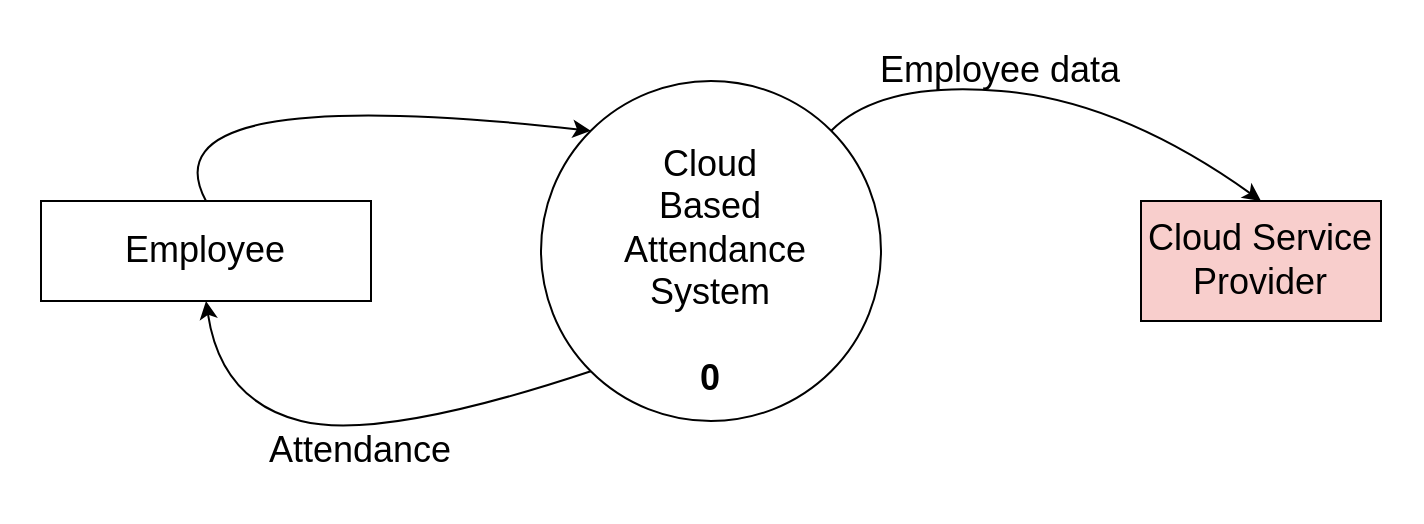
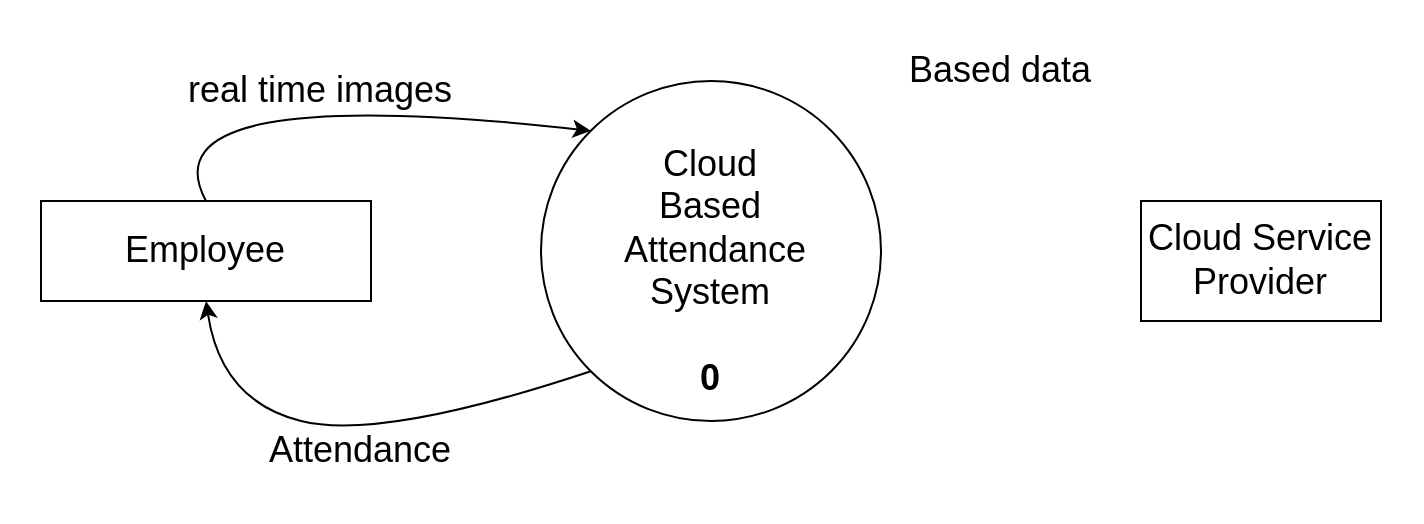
  <mxCell id="0" />
  <mxCell id="1" parent="0" />
  <mxCell id="2" value="&lt;font style=&quot;font-size: 18px;&quot;&gt;&lt;br&gt;Cloud&lt;br&gt;&amp;nbsp;Based&amp;nbsp;&lt;br&gt;&amp;nbsp;Attendance &lt;br&gt;System&lt;br&gt;&lt;br&gt;&lt;b&gt;0&lt;/b&gt;&lt;br&gt;&lt;/font&gt;" style="ellipse;whiteSpace=wrap;html=1;aspect=fixed;" vertex="1" parent="1"><mxGeometry x="270" y="40" width="170" height="170" as="geometry" /></mxCell>
  <mxCell id="3" value="Employee" style="rounded=0;whiteSpace=wrap;html=1;fontSize=18;" vertex="1" parent="1"><mxGeometry x="20" y="100" width="165" height="50" as="geometry" /></mxCell>
- <mxCell id="4" value="Cloud Service&lt;br&gt;Provider" style="rounded=0;whiteSpace=wrap;html=1;fontSize=18;fillColor=#f8cecc;" vertex="1" parent="1"><mxGeometry x="570" y="100" width="120" height="60" as="geometry" /></mxCell>
+ <mxCell id="4" value="Cloud Service&lt;br&gt;Provider" style="rounded=0;whiteSpace=wrap;html=1;fontSize=18;" vertex="1" parent="1"><mxGeometry x="570" y="100" width="120" height="60" as="geometry" /></mxCell>
+ <mxCell id="5" value="real time images" style="text;html=1;strokeColor=none;fillColor=none;align=center;verticalAlign=middle;whiteSpace=wrap;rounded=0;fontSize=18;" vertex="1" parent="1"><mxGeometry x="90" y="30" width="140" height="30" as="geometry" /></mxCell>
  <mxCell id="6" value="" style="curved=1;endArrow=classic;html=1;rounded=0;fontSize=18;exitX=0.5;exitY=0;exitDx=0;exitDy=0;entryX=0;entryY=0;entryDx=0;entryDy=0;" edge="1" parent="1" source="3" target="2"><mxGeometry width="50" height="50" relative="1" as="geometry"><mxPoint x="340" y="110" as="sourcePoint" /><mxPoint x="390" y="60" as="targetPoint" /><Array as="points"><mxPoint x="70" y="40" /></Array></mxGeometry></mxCell>
  <mxCell id="7" value="" style="curved=1;endArrow=classic;html=1;rounded=0;fontSize=18;entryX=0.5;entryY=1;entryDx=0;entryDy=0;exitX=0;exitY=1;exitDx=0;exitDy=0;" edge="1" parent="1" source="2" target="3"><mxGeometry width="50" height="50" relative="1" as="geometry"><mxPoint x="340" y="140" as="sourcePoint" /><mxPoint x="390" y="90" as="targetPoint" /><Array as="points"><mxPoint x="190" y="220" /><mxPoint x="110" y="200" /></Array></mxGeometry></mxCell>
  <mxCell id="8" value="Attendance" style="text;html=1;strokeColor=none;fillColor=none;align=center;verticalAlign=middle;whiteSpace=wrap;rounded=0;fontSize=18;" vertex="1" parent="1"><mxGeometry x="120" y="210" width="120" height="30" as="geometry" /></mxCell>
- <mxCell id="9" value="" style="curved=1;endArrow=classic;html=1;rounded=0;fontSize=18;exitX=1;exitY=0;exitDx=0;exitDy=0;entryX=0.5;entryY=0;entryDx=0;entryDy=0;" edge="1" parent="1" source="2" target="4"><mxGeometry width="50" height="50" relative="1" as="geometry"><mxPoint x="340" y="140" as="sourcePoint" /><mxPoint x="390" y="90" as="targetPoint" /><Array as="points"><mxPoint x="440" y="40" /><mxPoint x="560" y="50" /></Array></mxGeometry></mxCell>
- <mxCell id="10" value="Employee data" style="text;html=1;strokeColor=none;fillColor=none;align=center;verticalAlign=middle;whiteSpace=wrap;rounded=0;fontSize=18;" vertex="1" parent="1"><mxGeometry x="430" y="20" width="140" height="30" as="geometry" /></mxCell>
+ <mxCell id="10" value="Based data" style="text;html=1;strokeColor=none;fillColor=none;align=center;verticalAlign=middle;whiteSpace=wrap;rounded=0;fontSize=18;" vertex="1" parent="1"><mxGeometry x="430" y="20" width="140" height="30" as="geometry" /></mxCell>
